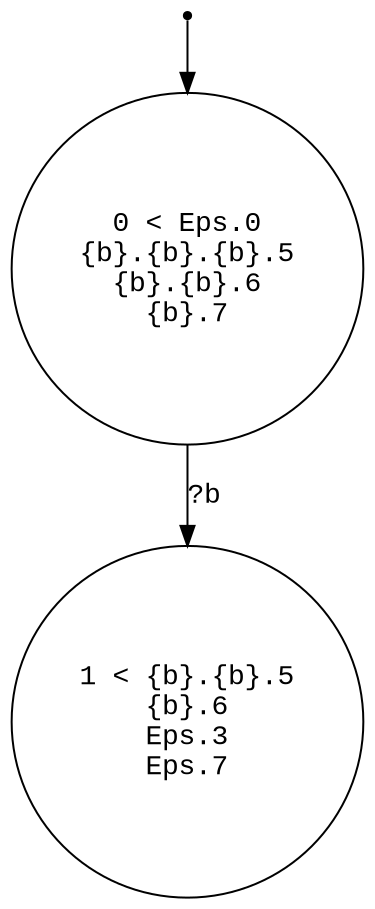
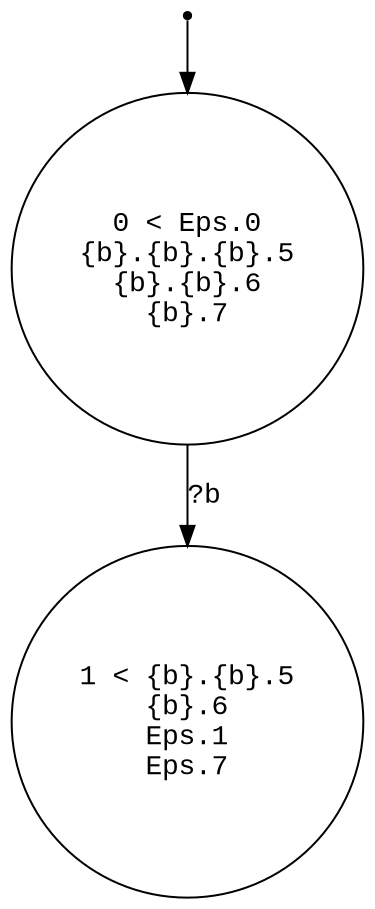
  digraph {
    fontname="Liberation Mono"
    node [fontname="Liberation Mono" shape=circle]
    edge [fontname="Liberation Mono"]
    ENTRY [shape=point]
    n2 [label="0 < Eps.0\n{b}.{b}.{b}.5\n{b}.{b}.6\n{b}.7\n"]
-   n3 [label="1 < {b}.{b}.5\n{b}.6\nEps.3\nEps.7\n"]
+   n3 [label="1 < {b}.{b}.5\n{b}.6\nEps.1\nEps.7\n"]
    ENTRY -> n2
    n2 -> n3 [label="?b"]
  }
